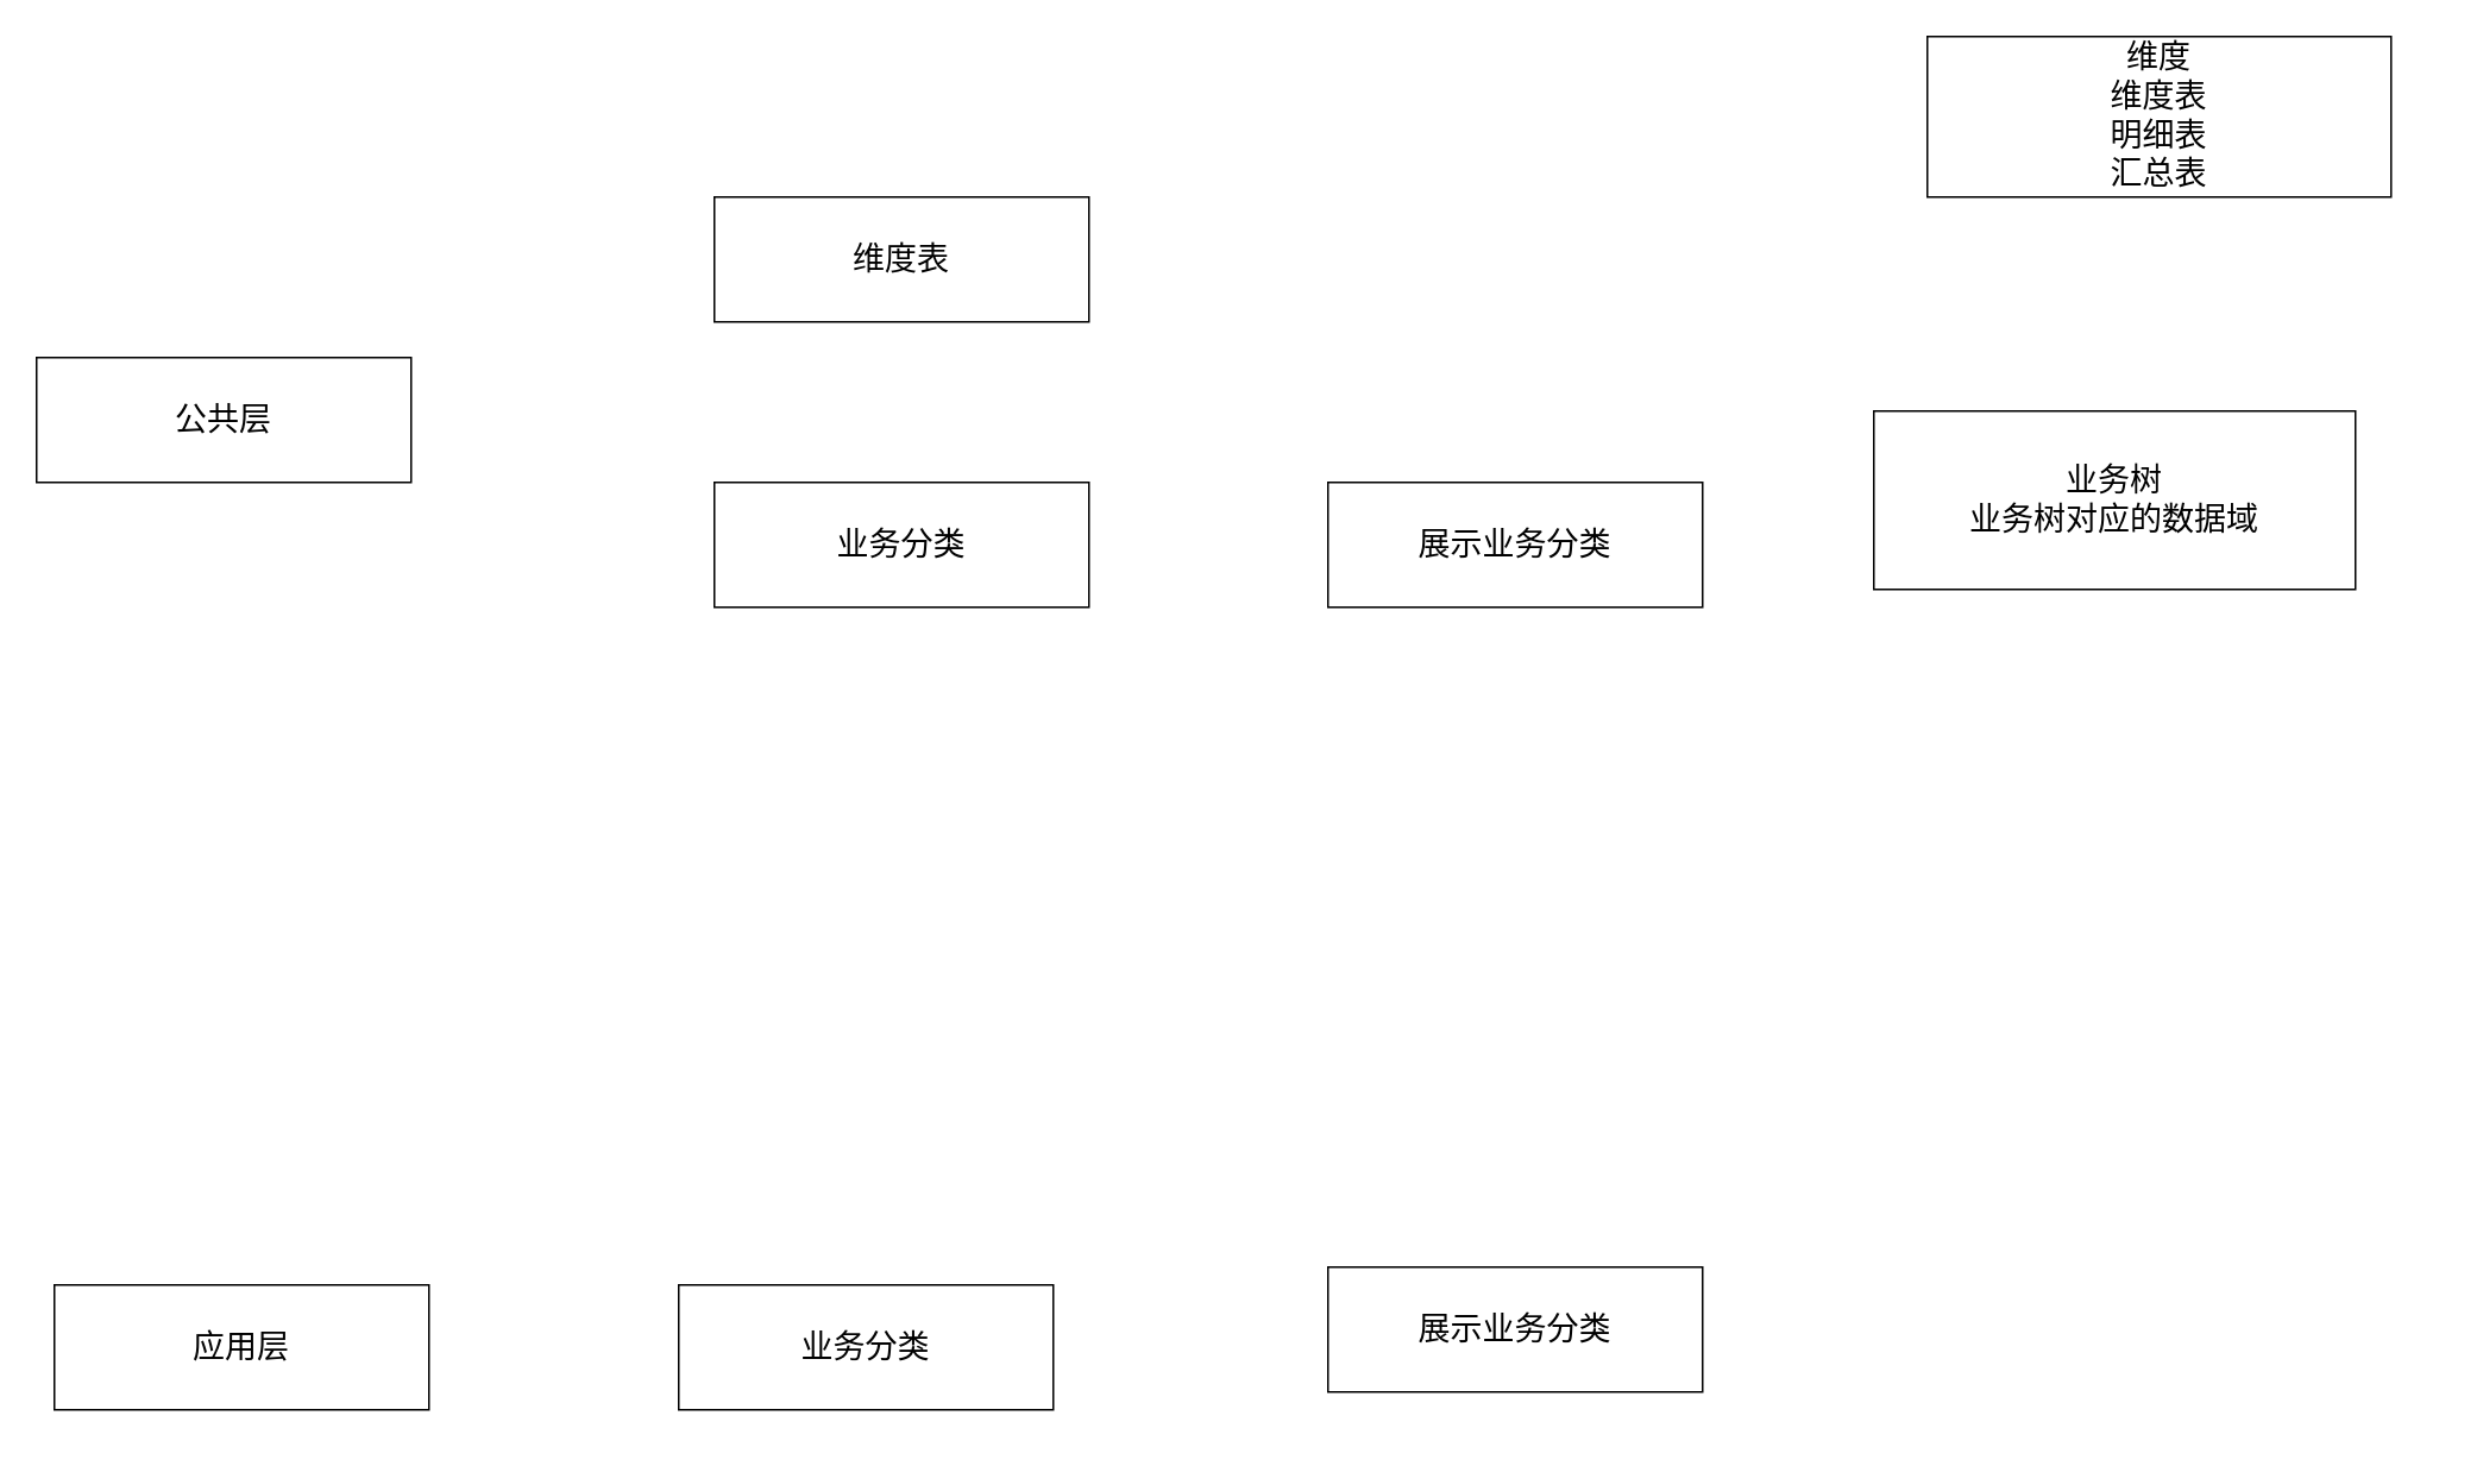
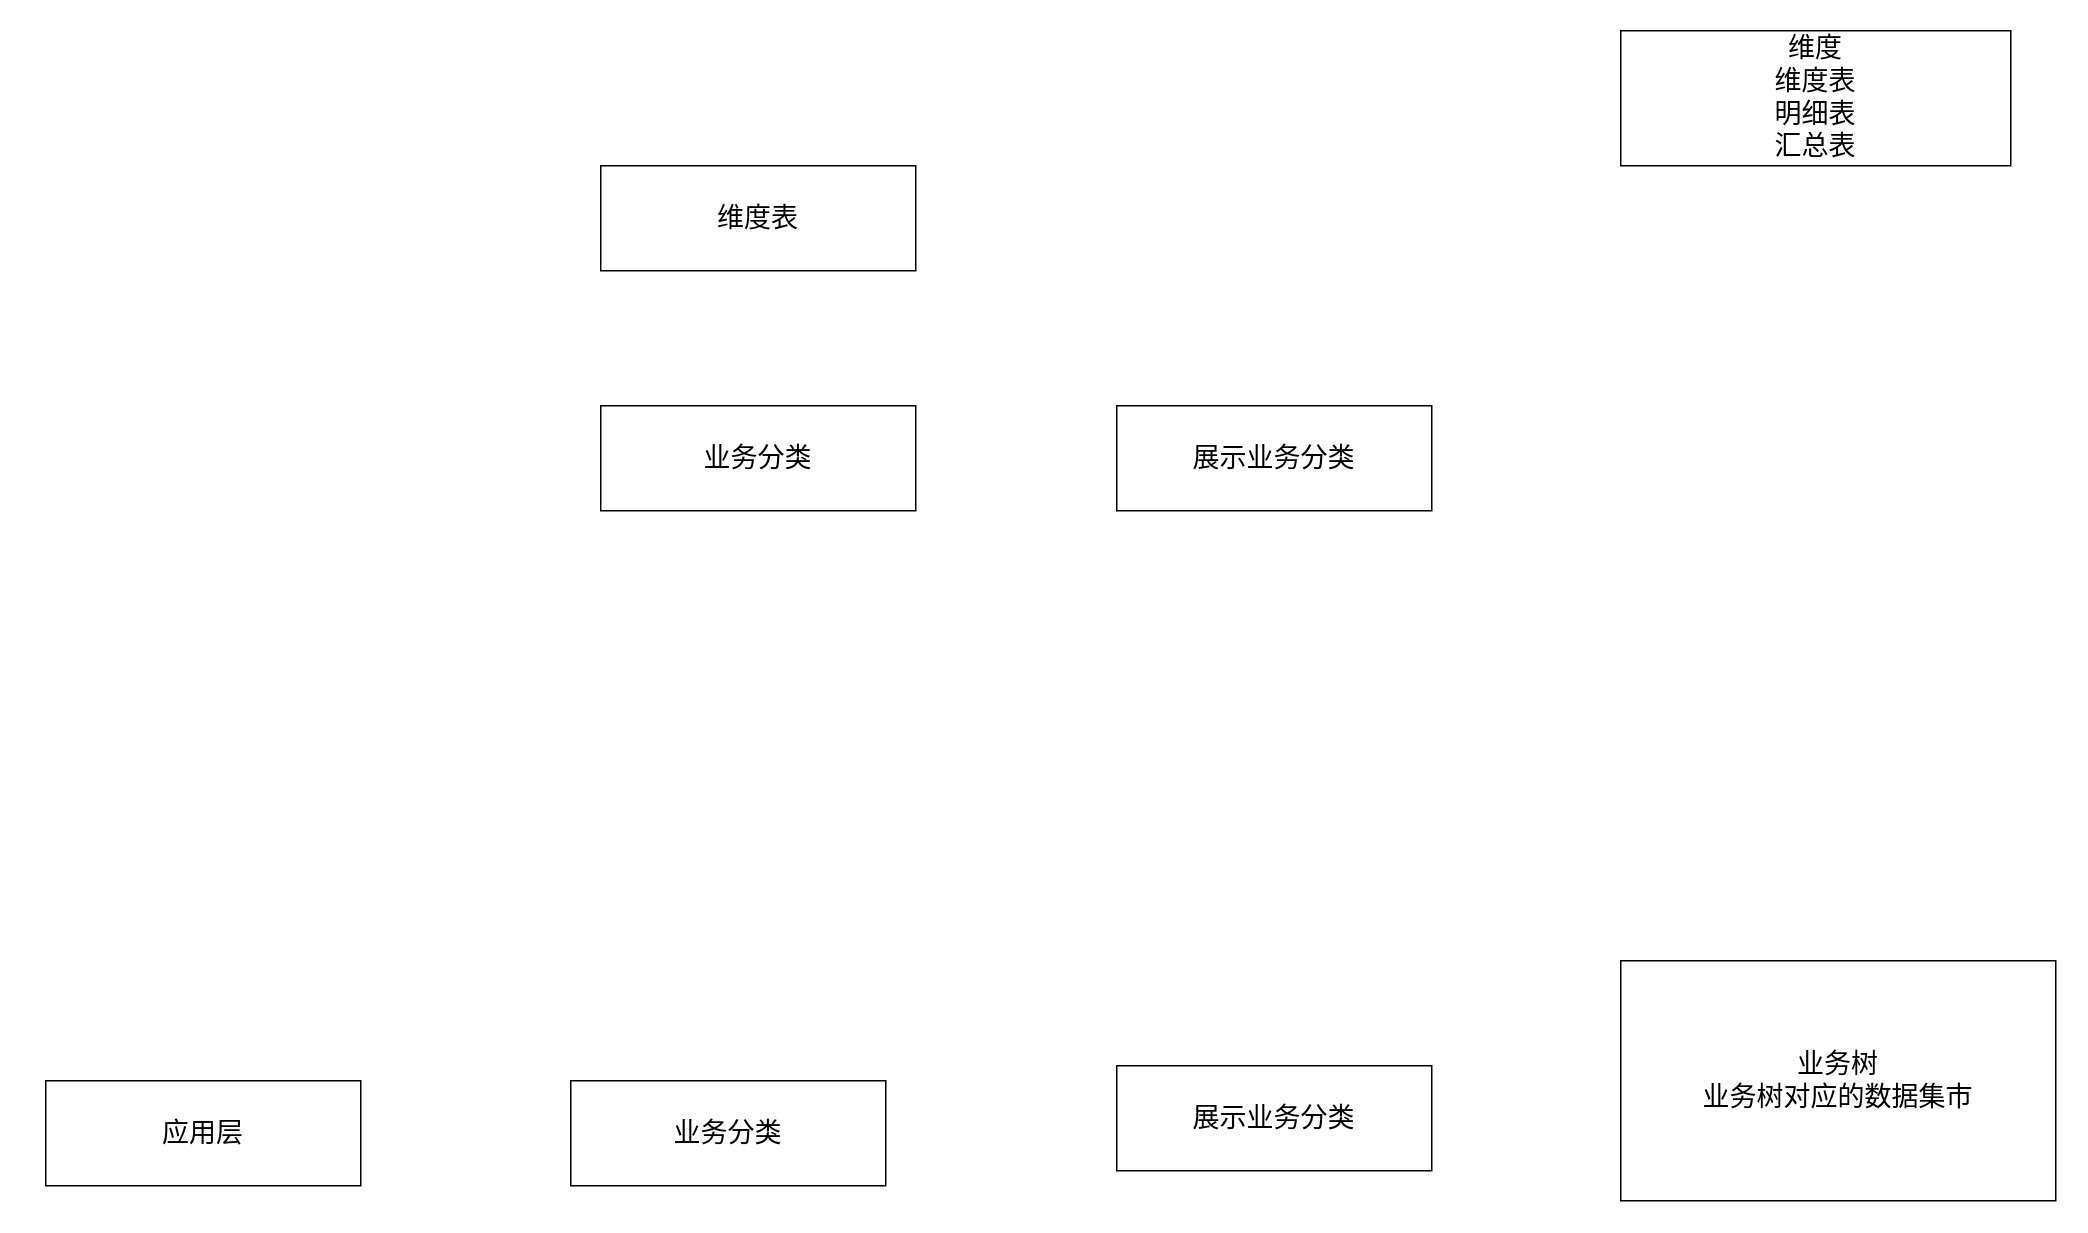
  <mxCell id="0" />
  <mxCell id="1" parent="0" />
- <mxCell id="2" value="&lt;font style=&quot;font-size: 18px;&quot;&gt;公共层&lt;/font&gt;" style="rounded=0;whiteSpace=wrap;html=1;" vertex="1" parent="1"><mxGeometry x="20" y="200" width="210" height="70" as="geometry" /></mxCell>
  <mxCell id="3" value="&lt;font style=&quot;font-size: 18px;&quot;&gt;维度表&lt;/font&gt;" style="rounded=0;whiteSpace=wrap;html=1;" vertex="1" parent="1"><mxGeometry x="400" y="110" width="210" height="70" as="geometry" /></mxCell>
  <mxCell id="4" value="&lt;font style=&quot;font-size: 18px;&quot;&gt;业务分类&lt;/font&gt;" style="rounded=0;whiteSpace=wrap;html=1;" vertex="1" parent="1"><mxGeometry x="400" y="270" width="210" height="70" as="geometry" /></mxCell>
  <mxCell id="5" value="&lt;span style=&quot;font-size: 18px;&quot;&gt;维度&lt;br&gt;维度表&lt;br&gt;明细表&lt;br&gt;汇总表&lt;br&gt;&lt;/span&gt;" style="rounded=0;whiteSpace=wrap;html=1;" vertex="1" parent="1"><mxGeometry x="1080" y="20" width="260" height="90" as="geometry" /></mxCell>
  <mxCell id="6" value="&lt;span style=&quot;font-size: 18px;&quot;&gt;展示业务分类&lt;/span&gt;" style="rounded=0;whiteSpace=wrap;html=1;" vertex="1" parent="1"><mxGeometry x="744" y="270" width="210" height="70" as="geometry" /></mxCell>
- <mxCell id="7" value="&lt;span style=&quot;font-size: 18px;&quot;&gt;业务树&lt;br&gt;业务树对应的数据域&lt;br&gt;&lt;/span&gt;" style="rounded=0;whiteSpace=wrap;html=1;" vertex="1" parent="1"><mxGeometry x="1050" y="230" width="270" height="100" as="geometry" /></mxCell>
  <mxCell id="8" value="&lt;font style=&quot;font-size: 18px;&quot;&gt;应用层&lt;/font&gt;" style="rounded=0;whiteSpace=wrap;html=1;" vertex="1" parent="1"><mxGeometry x="30" y="720" width="210" height="70" as="geometry" /></mxCell>
  <mxCell id="9" value="&lt;font style=&quot;font-size: 18px;&quot;&gt;业务分类&lt;/font&gt;" style="rounded=0;whiteSpace=wrap;html=1;" vertex="1" parent="1"><mxGeometry x="380" y="720" width="210" height="70" as="geometry" /></mxCell>
  <mxCell id="10" value="&lt;font style=&quot;font-size: 18px;&quot;&gt;展示业务分类&lt;/font&gt;" style="rounded=0;whiteSpace=wrap;html=1;" vertex="1" parent="1"><mxGeometry x="744" y="710" width="210" height="70" as="geometry" /></mxCell>
+ <mxCell id="11" value="&lt;font style=&quot;font-size: 18px;&quot;&gt;业务树&lt;br&gt;业务树对应的数据集市&lt;br&gt;&lt;/font&gt;" style="rounded=0;whiteSpace=wrap;html=1;" vertex="1" parent="1"><mxGeometry x="1080" y="640" width="290" height="160" as="geometry" /></mxCell>
